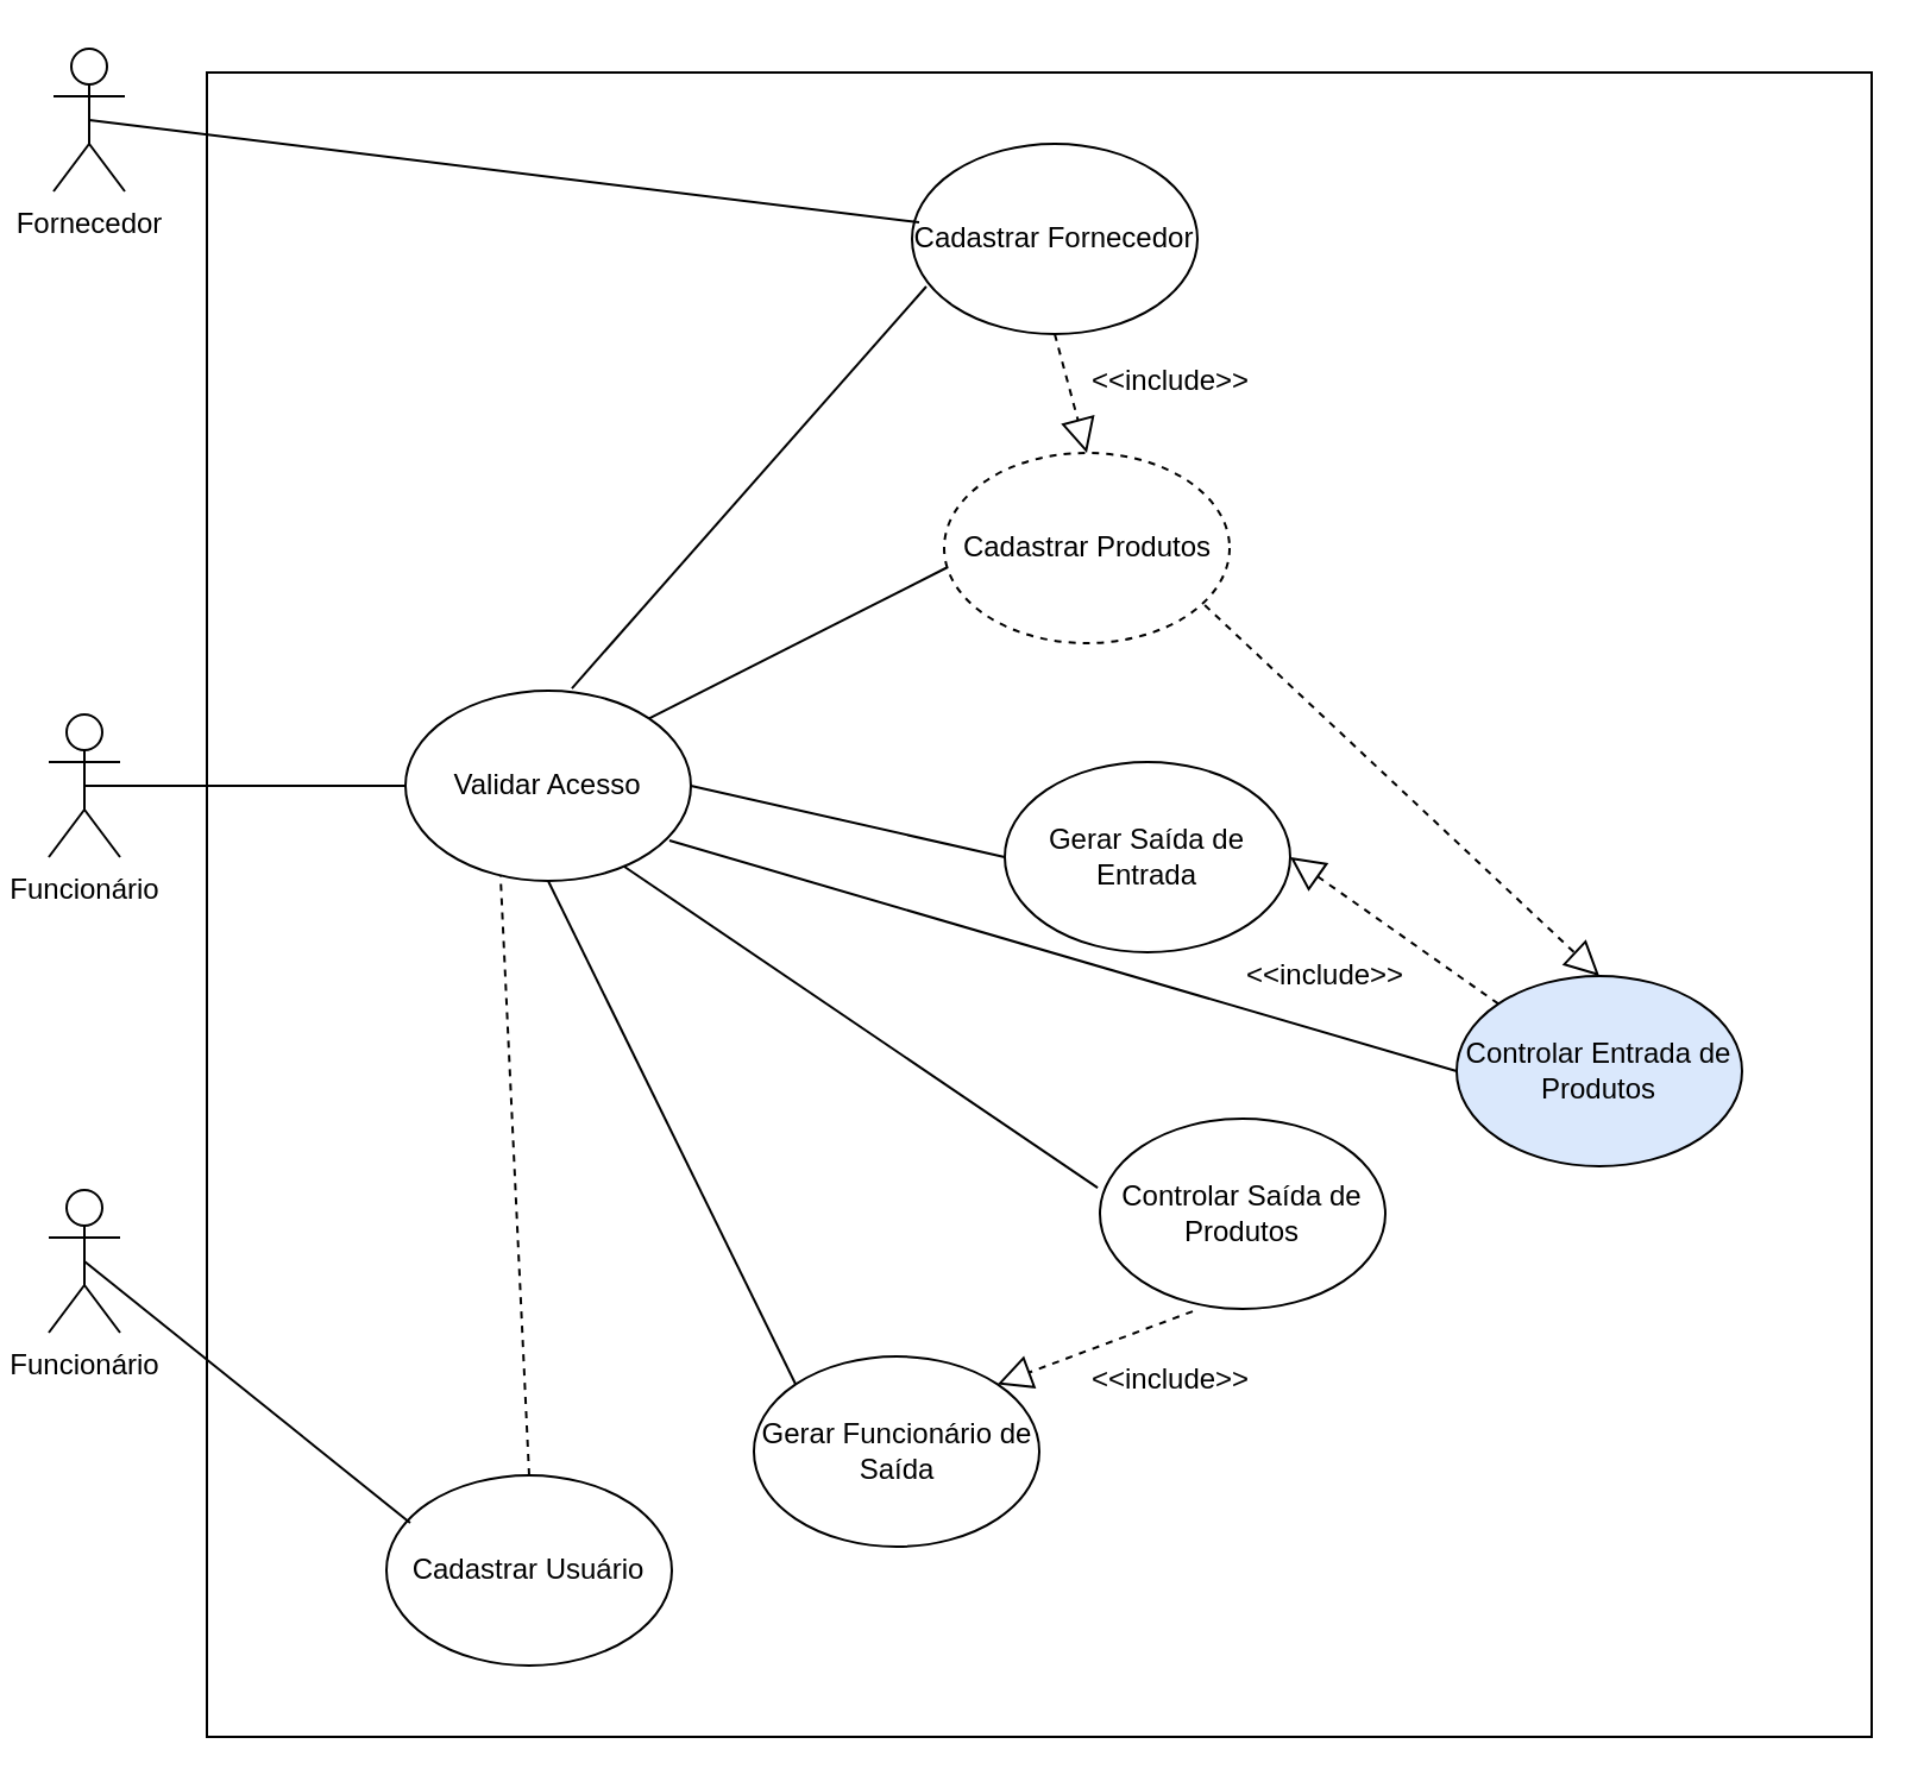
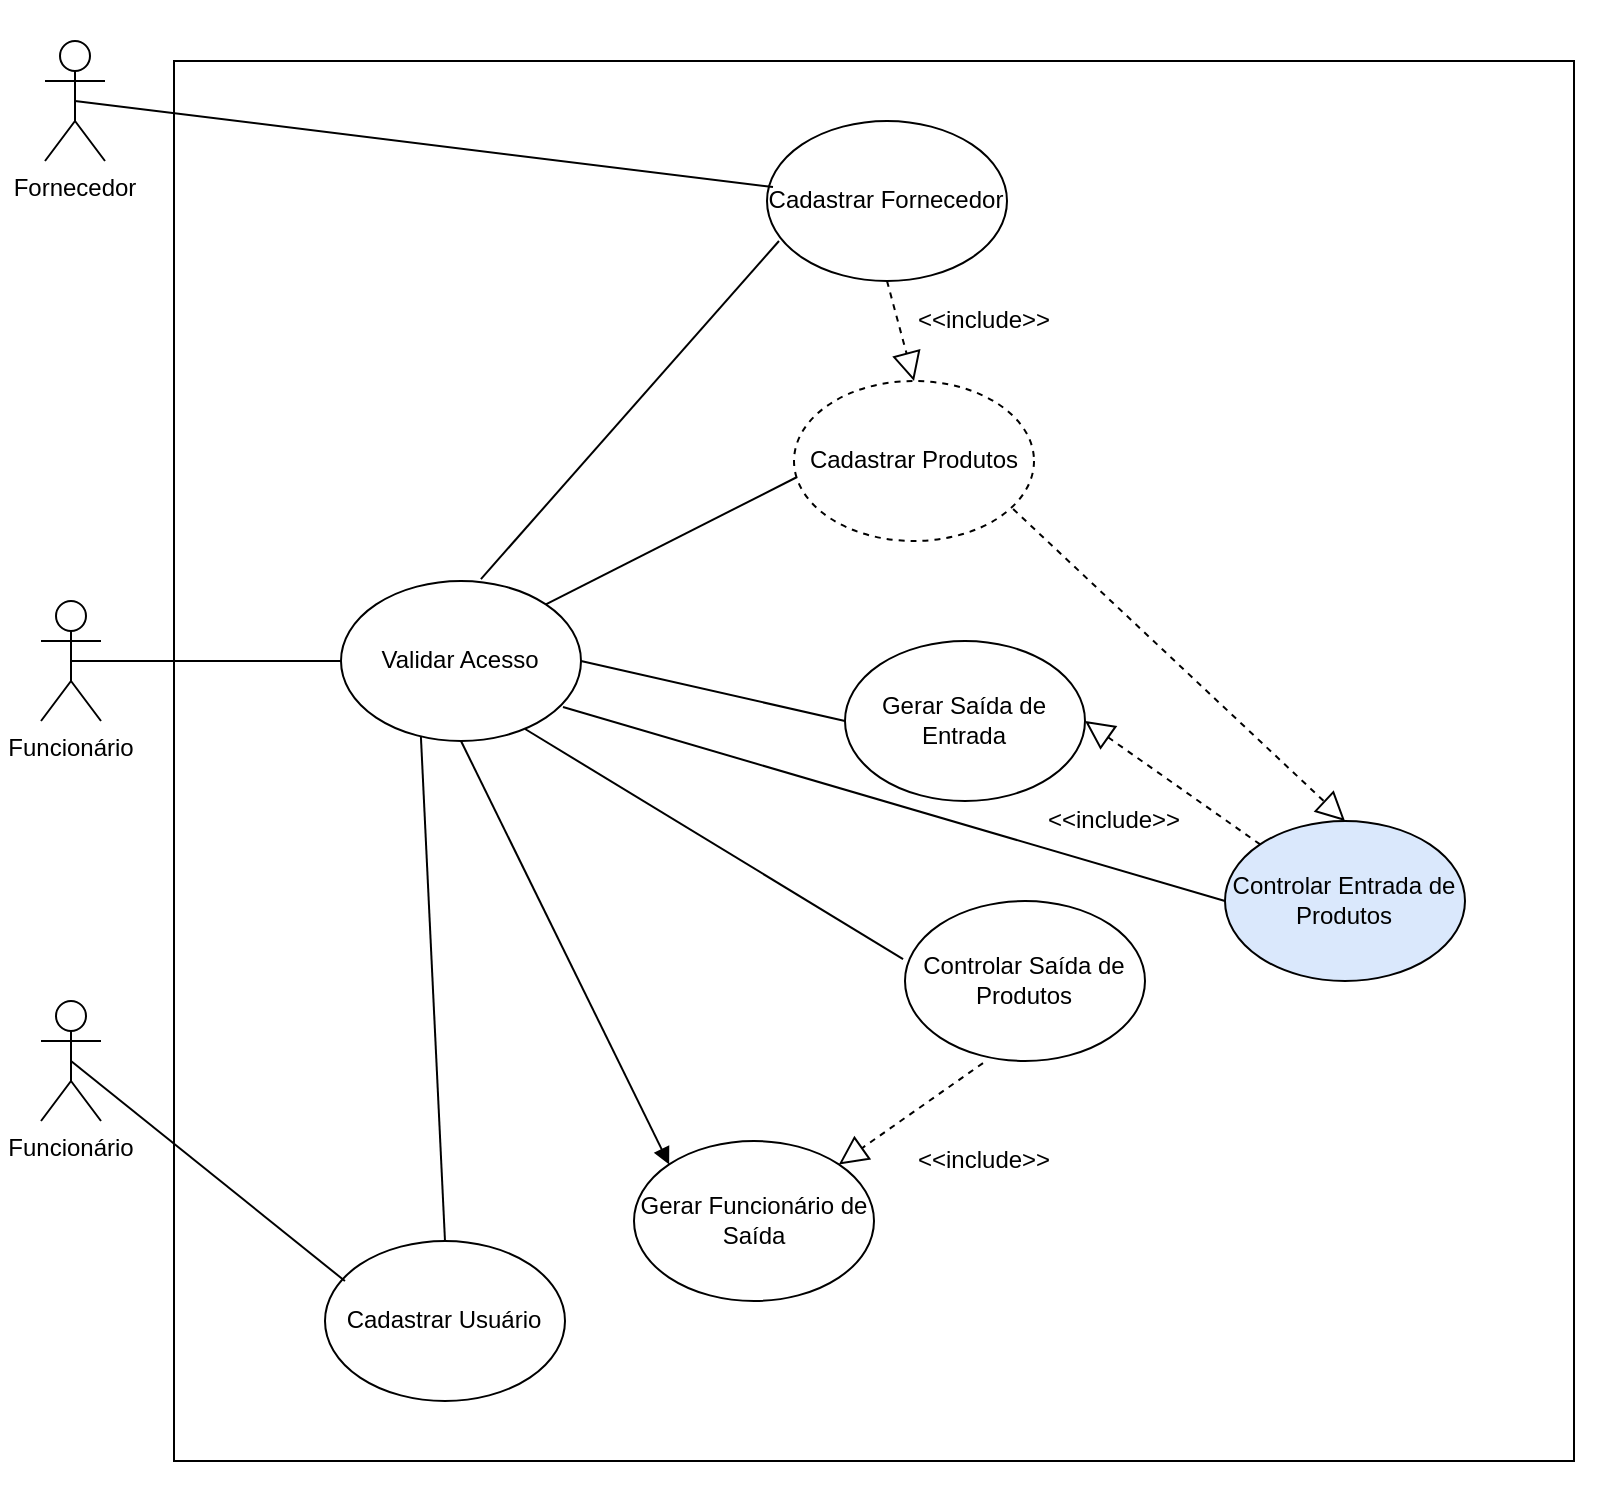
  <mxCell id="0" />
  <mxCell id="1" parent="0" />
  <mxCell id="2" value="" style="whiteSpace=wrap;html=1;aspect=fixed;" parent="1" vertex="1"><mxGeometry x="86.5" y="30" width="700" height="700" as="geometry" /></mxCell>
  <mxCell id="3" value="Validar Acesso" style="ellipse;whiteSpace=wrap;html=1;" parent="1" vertex="1"><mxGeometry x="170" y="290" width="120" height="80" as="geometry" /></mxCell>
  <mxCell id="4" value="Funcionário" style="shape=umlActor;verticalLabelPosition=bottom;labelBackgroundColor=#ffffff;verticalAlign=top;html=1;outlineConnect=0;" parent="1" vertex="1"><mxGeometry x="20" y="300" width="30" height="60" as="geometry" /></mxCell>
  <mxCell id="5" value="" style="endArrow=none;html=1;exitX=0.5;exitY=0.5;exitDx=0;exitDy=0;exitPerimeter=0;entryX=0;entryY=0.5;entryDx=0;entryDy=0;" parent="1" source="4" target="3" edge="1"><mxGeometry width="50" height="50" relative="1" as="geometry"><mxPoint x="70" y="370" as="sourcePoint" /><mxPoint x="120" y="320" as="targetPoint" /></mxGeometry></mxCell>
  <mxCell id="6" value="Cadastrar Produtos" style="ellipse;whiteSpace=wrap;html=1;dashed=1;" parent="1" vertex="1"><mxGeometry x="396.5" y="190" width="120" height="80" as="geometry" /></mxCell>
  <mxCell id="7" value="Gerar Saída de Entrada" style="ellipse;whiteSpace=wrap;html=1;" parent="1" vertex="1"><mxGeometry x="422" y="320" width="120" height="80" as="geometry" /></mxCell>
  <mxCell id="8" value="Gerar Funcionário de Saída" style="ellipse;whiteSpace=wrap;html=1;" parent="1" vertex="1"><mxGeometry x="316.5" y="570" width="120" height="80" as="geometry" /></mxCell>
  <mxCell id="9" value="Cadastrar Fornecedor" style="ellipse;whiteSpace=wrap;html=1;" parent="1" vertex="1"><mxGeometry x="383" y="60" width="120" height="80" as="geometry" /></mxCell>
  <mxCell id="10" value="Controlar Entrada de Produtos" style="ellipse;whiteSpace=wrap;html=1;fillColor=#dae8fc;" parent="1" vertex="1"><mxGeometry x="612" y="410" width="120" height="80" as="geometry" /></mxCell>
  <mxCell id="11" value="Fornecedor" style="shape=umlActor;verticalLabelPosition=bottom;labelBackgroundColor=#ffffff;verticalAlign=top;html=1;" parent="1" vertex="1"><mxGeometry x="22" y="20" width="30" height="60" as="geometry" /></mxCell>
- <mxCell id="12" value="Controlar Saída de Produtos" style="ellipse;whiteSpace=wrap;html=1;" parent="1" vertex="1"><mxGeometry x="462" y="470" width="120" height="80" as="geometry" /></mxCell>
+ <mxCell id="12" value="Controlar Saída de Produtos" style="ellipse;whiteSpace=wrap;html=1;" parent="1" vertex="1"><mxGeometry x="452" y="450" width="120" height="80" as="geometry" /></mxCell>
  <mxCell id="13" value="" style="endArrow=block;dashed=1;endFill=0;endSize=12;html=1;exitX=0.5;exitY=1;exitDx=0;exitDy=0;entryX=0.5;entryY=0;entryDx=0;entryDy=0;" parent="1" source="9" target="6" edge="1"><mxGeometry width="160" relative="1" as="geometry"><mxPoint x="692" y="160" as="sourcePoint" /><mxPoint x="862" y="160" as="targetPoint" /></mxGeometry></mxCell>
  <mxCell id="14" value="" style="endArrow=block;dashed=1;endFill=0;endSize=12;html=1;exitX=0;exitY=0;exitDx=0;exitDy=0;entryX=1;entryY=0.5;entryDx=0;entryDy=0;" parent="1" source="10" target="7" edge="1"><mxGeometry width="160" relative="1" as="geometry"><mxPoint x="652" y="220" as="sourcePoint" /><mxPoint x="812" y="220" as="targetPoint" /></mxGeometry></mxCell>
  <mxCell id="15" value="" style="endArrow=block;dashed=1;endFill=0;endSize=12;html=1;exitX=0.325;exitY=1.013;exitDx=0;exitDy=0;exitPerimeter=0;entryX=1;entryY=0;entryDx=0;entryDy=0;" parent="1" source="12" target="8" edge="1"><mxGeometry width="160" relative="1" as="geometry"><mxPoint x="632" y="550" as="sourcePoint" /><mxPoint x="792" y="550" as="targetPoint" /></mxGeometry></mxCell>
  <mxCell id="16" value="" style="endArrow=none;html=1;exitX=0.5;exitY=0.5;exitDx=0;exitDy=0;exitPerimeter=0;entryX=0.025;entryY=0.413;entryDx=0;entryDy=0;entryPerimeter=0;" parent="1" source="11" target="9" edge="1"><mxGeometry width="50" height="50" relative="1" as="geometry"><mxPoint x="112" y="160" as="sourcePoint" /><mxPoint x="382" y="90" as="targetPoint" /></mxGeometry></mxCell>
  <mxCell id="17" value="&amp;lt;&amp;lt;include&amp;gt;&amp;gt;" style="text;html=1;resizable=0;points=[];autosize=1;align=left;verticalAlign=top;spacingTop=-4;" parent="1" vertex="1"><mxGeometry x="456.5" y="150" width="80" height="20" as="geometry" /></mxCell>
  <mxCell id="18" value="" style="endArrow=none;html=1;exitX=0.583;exitY=-0.012;exitDx=0;exitDy=0;exitPerimeter=0;entryX=0.05;entryY=0.75;entryDx=0;entryDy=0;entryPerimeter=0;" parent="1" source="3" target="9" edge="1"><mxGeometry width="50" height="50" relative="1" as="geometry"><mxPoint x="232" y="250" as="sourcePoint" /><mxPoint x="282" y="200" as="targetPoint" /></mxGeometry></mxCell>
  <mxCell id="19" value="" style="endArrow=none;html=1;exitX=1;exitY=0;exitDx=0;exitDy=0;entryX=0.013;entryY=0.6;entryDx=0;entryDy=0;entryPerimeter=0;" parent="1" source="3" target="6" edge="1"><mxGeometry width="50" height="50" relative="1" as="geometry"><mxPoint x="302" y="300" as="sourcePoint" /><mxPoint x="352" y="250" as="targetPoint" /></mxGeometry></mxCell>
- <mxCell id="20" value="" style="endArrow=none;html=1;exitX=0.5;exitY=1;exitDx=0;exitDy=0;entryX=0;entryY=0;entryDx=0;entryDy=0;" parent="1" source="3" target="8" edge="1"><mxGeometry width="50" height="50" relative="1" as="geometry"><mxPoint x="222" y="500" as="sourcePoint" /><mxPoint x="272" y="450" as="targetPoint" /></mxGeometry></mxCell>
+ <mxCell id="20" value="" style="endArrow=block;html=1;exitX=0.5;exitY=1;exitDx=0;exitDy=0;entryX=0;entryY=0;entryDx=0;entryDy=0;" parent="1" source="3" target="8" edge="1"><mxGeometry width="50" height="50" relative="1" as="geometry"><mxPoint x="222" y="500" as="sourcePoint" /><mxPoint x="272" y="450" as="targetPoint" /></mxGeometry></mxCell>
  <mxCell id="21" value="" style="endArrow=none;html=1;exitX=0.767;exitY=0.925;exitDx=0;exitDy=0;exitPerimeter=0;entryX=-0.008;entryY=0.363;entryDx=0;entryDy=0;entryPerimeter=0;" parent="1" source="3" target="12" edge="1"><mxGeometry width="50" height="50" relative="1" as="geometry"><mxPoint x="352" y="490" as="sourcePoint" /><mxPoint x="402" y="440" as="targetPoint" /></mxGeometry></mxCell>
  <mxCell id="22" value="" style="endArrow=none;html=1;exitX=1;exitY=0.5;exitDx=0;exitDy=0;entryX=0;entryY=0.5;entryDx=0;entryDy=0;" parent="1" source="3" target="7" edge="1"><mxGeometry width="50" height="50" relative="1" as="geometry"><mxPoint x="352" y="340" as="sourcePoint" /><mxPoint x="402" y="290" as="targetPoint" /></mxGeometry></mxCell>
  <mxCell id="23" value="" style="endArrow=none;html=1;exitX=0.925;exitY=0.788;exitDx=0;exitDy=0;exitPerimeter=0;entryX=0;entryY=0.5;entryDx=0;entryDy=0;" parent="1" source="3" target="10" edge="1"><mxGeometry width="50" height="50" relative="1" as="geometry"><mxPoint x="432" y="450" as="sourcePoint" /><mxPoint x="482" y="400" as="targetPoint" /></mxGeometry></mxCell>
  <mxCell id="24" value="&amp;lt;&amp;lt;include&amp;gt;&amp;gt;" style="text;html=1;resizable=0;points=[];autosize=1;align=left;verticalAlign=top;spacingTop=-4;" parent="1" vertex="1"><mxGeometry x="522" y="400" width="80" height="20" as="geometry" /></mxCell>
  <mxCell id="25" value="&amp;lt;&amp;lt;include&amp;gt;&amp;gt;" style="text;html=1;resizable=0;points=[];autosize=1;align=left;verticalAlign=top;spacingTop=-4;" parent="1" vertex="1"><mxGeometry x="456.5" y="570" width="80" height="20" as="geometry" /></mxCell>
  <mxCell id="26" value="" style="endArrow=block;dashed=1;endFill=0;endSize=12;html=1;exitX=0.913;exitY=0.8;exitDx=0;exitDy=0;exitPerimeter=0;entryX=0.5;entryY=0;entryDx=0;entryDy=0;" parent="1" source="6" target="10" edge="1"><mxGeometry width="160" relative="1" as="geometry"><mxPoint x="562" y="240" as="sourcePoint" /><mxPoint x="722" y="240" as="targetPoint" /></mxGeometry></mxCell>
  <mxCell id="27" value="Cadastrar Usuário" style="ellipse;whiteSpace=wrap;html=1;" parent="1" vertex="1"><mxGeometry x="162" y="620" width="120" height="80" as="geometry" /></mxCell>
- <mxCell id="28" value="" style="endArrow=none;html=1;entryX=0.333;entryY=0.975;entryDx=0;entryDy=0;exitX=0.5;exitY=0;exitDx=0;exitDy=0;entryPerimeter=0;dashed=1;" parent="1" source="27" target="3" edge="1"><mxGeometry width="50" height="50" relative="1" as="geometry"><mxPoint x="102" y="530" as="sourcePoint" /><mxPoint x="152" y="480" as="targetPoint" /></mxGeometry></mxCell>
+ <mxCell id="28" value="" style="endArrow=none;html=1;entryX=0.333;entryY=0.975;entryDx=0;entryDy=0;exitX=0.5;exitY=0;exitDx=0;exitDy=0;entryPerimeter=0;" parent="1" source="27" target="3" edge="1"><mxGeometry width="50" height="50" relative="1" as="geometry"><mxPoint x="102" y="530" as="sourcePoint" /><mxPoint x="152" y="480" as="targetPoint" /></mxGeometry></mxCell>
  <mxCell id="29" value="" style="endArrow=none;html=1;exitX=0.5;exitY=0.5;exitDx=0;exitDy=0;exitPerimeter=0;entryX=0.083;entryY=0.25;entryDx=0;entryDy=0;entryPerimeter=0;" parent="1" source="30" target="27" edge="1"><mxGeometry width="50" height="50" relative="1" as="geometry"><mxPoint x="92" y="420" as="sourcePoint" /><mxPoint x="142" y="370" as="targetPoint" /></mxGeometry></mxCell>
  <mxCell id="30" value="Funcionário" style="shape=umlActor;verticalLabelPosition=bottom;labelBackgroundColor=#ffffff;verticalAlign=top;html=1;outlineConnect=0;" parent="1" vertex="1"><mxGeometry x="20" y="500" width="30" height="60" as="geometry" /></mxCell>
